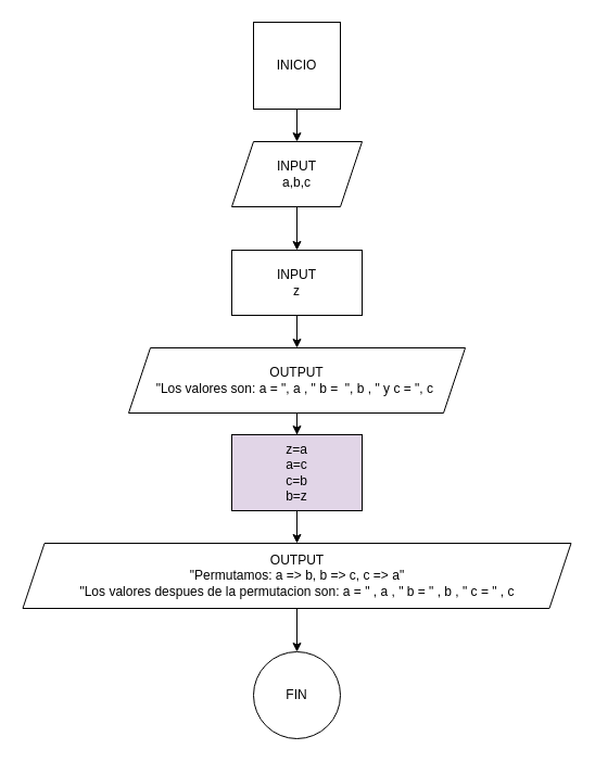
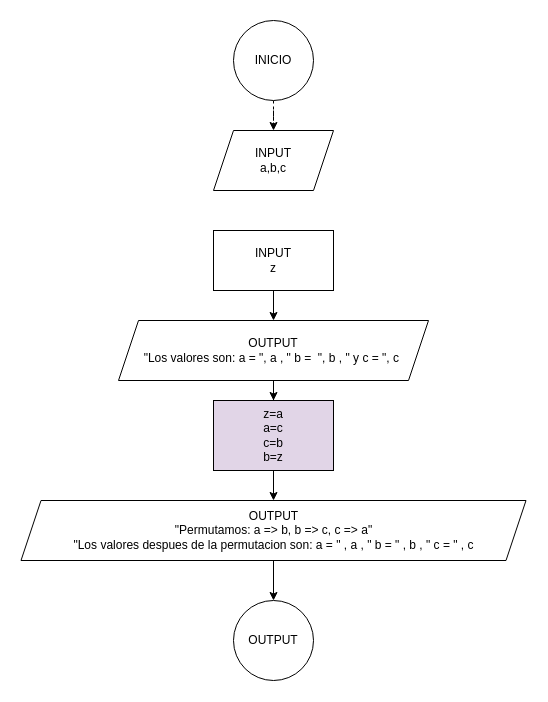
  <mxCell id="0" />
  <mxCell id="1" parent="0" />
- <mxCell id="2" value="" style="edgeStyle=orthogonalEdgeStyle;rounded=0;orthogonalLoop=1;jettySize=auto;html=1;" edge="1" parent="1" source="3" target="5"><mxGeometry relative="1" as="geometry" /></mxCell>
- <mxCell id="3" value="INICIO" style="whiteSpace=wrap;html=1;rounded=0;" vertex="1" parent="1"><mxGeometry x="233" y="20" width="80" height="80" as="geometry" /></mxCell>
- <mxCell id="4" value="" style="edgeStyle=orthogonalEdgeStyle;rounded=0;orthogonalLoop=1;jettySize=auto;html=1;" edge="1" parent="1" source="5" target="7"><mxGeometry relative="1" as="geometry" /></mxCell>
+ <mxCell id="2" value="" style="edgeStyle=orthogonalEdgeStyle;rounded=0;orthogonalLoop=1;jettySize=auto;html=1;dashed=1;" edge="1" parent="1" source="3" target="5"><mxGeometry relative="1" as="geometry" /></mxCell>
+ <mxCell id="3" value="INICIO" style="ellipse;whiteSpace=wrap;html=1;" vertex="1" parent="1"><mxGeometry x="233" y="20" width="80" height="80" as="geometry" /></mxCell>
  <mxCell id="5" value="INPUT&lt;div&gt;a,b,c&lt;/div&gt;" style="shape=parallelogram;perimeter=parallelogramPerimeter;whiteSpace=wrap;html=1;fixedSize=1;" vertex="1" parent="1"><mxGeometry x="213" y="130" width="120" height="60" as="geometry" /></mxCell>
  <mxCell id="6" value="" style="edgeStyle=orthogonalEdgeStyle;rounded=0;orthogonalLoop=1;jettySize=auto;html=1;" edge="1" parent="1" source="7" target="11"><mxGeometry relative="1" as="geometry" /></mxCell>
  <mxCell id="7" value="INPUT&lt;div&gt;z&lt;/div&gt;" style="whiteSpace=wrap;html=1;" vertex="1" parent="1"><mxGeometry x="213" y="230" width="120" height="60" as="geometry" /></mxCell>
  <mxCell id="8" value="" style="edgeStyle=orthogonalEdgeStyle;rounded=0;orthogonalLoop=1;jettySize=auto;html=1;" edge="1" parent="1" source="9" target="13"><mxGeometry relative="1" as="geometry" /></mxCell>
  <mxCell id="9" value="z=a&lt;div&gt;a=c&lt;/div&gt;&lt;div&gt;c=b&lt;/div&gt;&lt;div&gt;b=z&lt;/div&gt;" style="whiteSpace=wrap;html=1;fillColor=#e1d5e7;" vertex="1" parent="1"><mxGeometry x="213" y="400" width="120" height="70" as="geometry" /></mxCell>
  <mxCell id="10" style="edgeStyle=orthogonalEdgeStyle;rounded=0;orthogonalLoop=1;jettySize=auto;html=1;entryX=0.5;entryY=0;entryDx=0;entryDy=0;" edge="1" parent="1" source="11" target="9"><mxGeometry relative="1" as="geometry" /></mxCell>
  <mxCell id="11" value="OUTPUT&lt;div&gt;&quot;Los valores son: a = &quot;, a , &quot; b =&amp;nbsp; &quot;, b , &quot; y c = &quot;, c&amp;nbsp;&lt;/div&gt;" style="shape=parallelogram;perimeter=parallelogramPerimeter;whiteSpace=wrap;html=1;fixedSize=1;" vertex="1" parent="1"><mxGeometry x="118" y="320" width="310" height="60" as="geometry" /></mxCell>
  <mxCell id="12" value="" style="edgeStyle=orthogonalEdgeStyle;rounded=0;orthogonalLoop=1;jettySize=auto;html=1;" edge="1" parent="1" source="13" target="14"><mxGeometry relative="1" as="geometry" /></mxCell>
  <mxCell id="13" value="OUTPUT&lt;div&gt;&quot;Permutamos: a =&amp;gt; b, b =&amp;gt; c, c =&amp;gt; a&quot;&lt;br&gt;&lt;/div&gt;&lt;div&gt;&quot;Los valores despues de la permutacion son: a = &quot; , a , &quot; b = &quot; , b , &quot; c = &quot; , c&lt;br&gt;&lt;/div&gt;" style="shape=parallelogram;perimeter=parallelogramPerimeter;whiteSpace=wrap;html=1;fixedSize=1;" vertex="1" parent="1"><mxGeometry x="20.5" y="500" width="505" height="60" as="geometry" /></mxCell>
- <mxCell id="14" value="FIN" style="ellipse;whiteSpace=wrap;html=1;" vertex="1" parent="1"><mxGeometry x="233" y="600" width="80" height="80" as="geometry" /></mxCell>
+ <mxCell id="14" value="OUTPUT" style="ellipse;whiteSpace=wrap;html=1;" vertex="1" parent="1"><mxGeometry x="233" y="600" width="80" height="80" as="geometry" /></mxCell>
